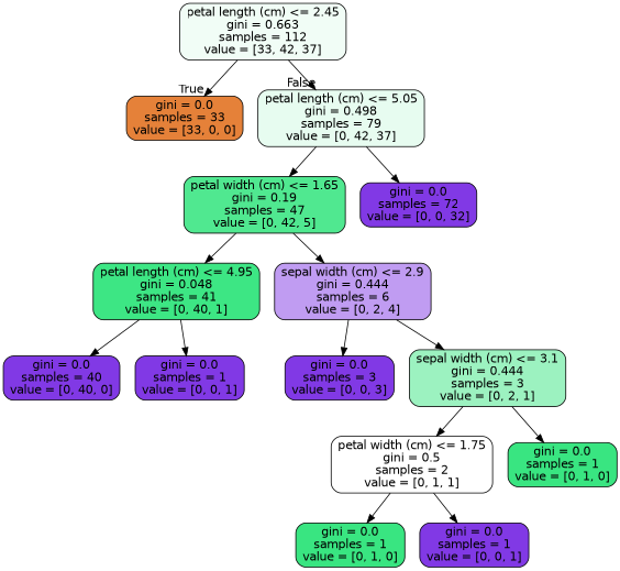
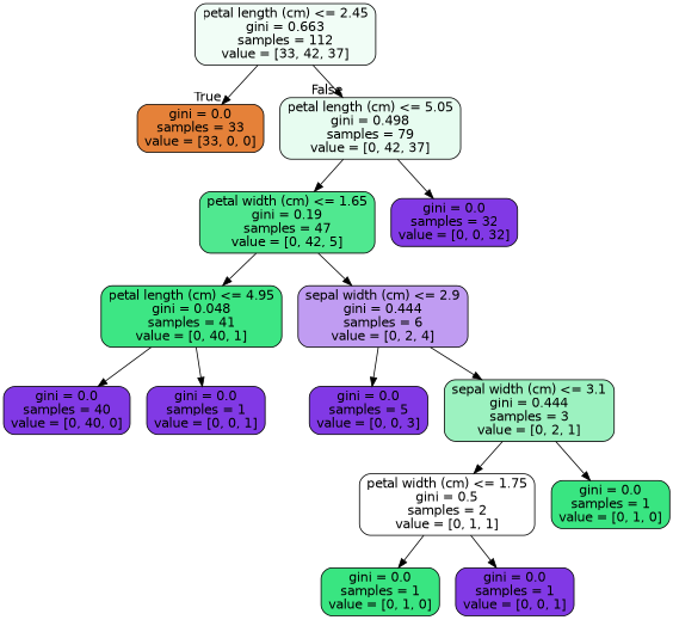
  digraph {
    node [color=black fillcolor="#8139e5ff" fontname=helvetica shape=box style="filled, rounded"]
    edge [fontname=helvetica]
    n1 [fillcolor="#39e58111" label="petal length (cm) <= 2.45\ngini = 0.663\nsamples = 112\nvalue = [33, 42, 37]"]
    n2 [fillcolor="#e58139ff" label="gini = 0.0\nsamples = 33\nvalue = [33, 0, 0]"]
    n3 [fillcolor="#39e5811e" label="petal length (cm) <= 5.05\ngini = 0.498\nsamples = 79\nvalue = [0, 42, 37]"]
    n4 [fillcolor="#39e581e1" label="petal width (cm) <= 1.65\ngini = 0.19\nsamples = 47\nvalue = [0, 42, 5]"]
-   n5 [label="gini = 0.0\nsamples = 72\nvalue = [0, 0, 32]"]
+   n5 [label="gini = 0.0\nsamples = 32\nvalue = [0, 0, 32]"]
    n6 [fillcolor="#39e581f9" label="petal length (cm) <= 4.95\ngini = 0.048\nsamples = 41\nvalue = [0, 40, 1]"]
    n7 [fillcolor="#8139e57f" label="sepal width (cm) <= 2.9\ngini = 0.444\nsamples = 6\nvalue = [0, 2, 4]"]
    n8 [label="gini = 0.0\nsamples = 40\nvalue = [0, 40, 0]"]
    n9 [label="gini = 0.0\nsamples = 1\nvalue = [0, 0, 1]"]
-   n10 [label="gini = 0.0\nsamples = 3\nvalue = [0, 0, 3]"]
+   n10 [label="gini = 0.0\nsamples = 5\nvalue = [0, 0, 3]"]
    n11 [fillcolor="#39e5817f" label="sepal width (cm) <= 3.1\ngini = 0.444\nsamples = 3\nvalue = [0, 2, 1]"]
    n12 [fillcolor="#39e58100" label="petal width (cm) <= 1.75\ngini = 0.5\nsamples = 2\nvalue = [0, 1, 1]"]
    n13 [fillcolor="#39e581ff" label="gini = 0.0\nsamples = 1\nvalue = [0, 1, 0]"]
    n14 [fillcolor="#39e581ff" label="gini = 0.0\nsamples = 1\nvalue = [0, 1, 0]"]
    n15 [label="gini = 0.0\nsamples = 1\nvalue = [0, 0, 1]"]
    n1 -> n2 [headlabel=True labelangle=45 labeldistance=2.5]
    n1 -> n3 [headlabel=False labelangle=-45 labeldistance=2.5]
    n3 -> n4
    n3 -> n5
    n4 -> n6
    n4 -> n7
    n6 -> n8
    n6 -> n9
    n7 -> n10
    n7 -> n11
    n11 -> n12
    n11 -> n13
    n12 -> n14
    n12 -> n15
  }
